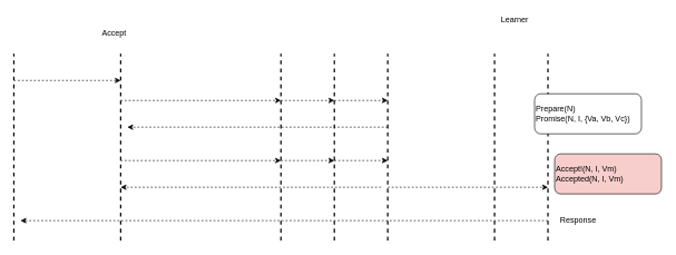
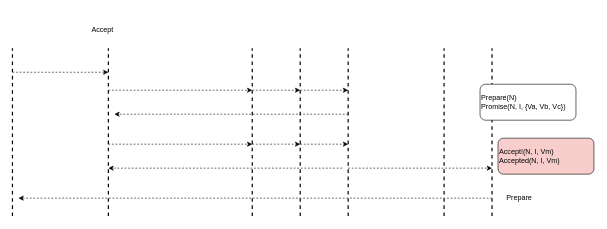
  <mxCell id="0" />
  <mxCell id="1" parent="0" />
  <mxCell id="2" value="" style="endArrow=none;dashed=1;html=1;strokeWidth=2;" parent="1" edge="1"><mxGeometry width="50" height="50" relative="1" as="geometry"><mxPoint x="20" y="360" as="sourcePoint" /><mxPoint x="20" y="80" as="targetPoint" /></mxGeometry></mxCell>
  <mxCell id="3" value="" style="endArrow=none;dashed=1;html=1;strokeWidth=2;" parent="1" edge="1"><mxGeometry width="50" height="50" relative="1" as="geometry"><mxPoint x="180" y="360" as="sourcePoint" /><mxPoint x="180" y="80" as="targetPoint" /></mxGeometry></mxCell>
  <mxCell id="4" value="" style="endArrow=none;dashed=1;html=1;strokeWidth=2;" parent="1" edge="1"><mxGeometry width="50" height="50" relative="1" as="geometry"><mxPoint x="420" y="360" as="sourcePoint" /><mxPoint x="420" y="80" as="targetPoint" /></mxGeometry></mxCell>
  <mxCell id="5" value="" style="endArrow=none;dashed=1;html=1;strokeWidth=2;" parent="1" edge="1"><mxGeometry width="50" height="50" relative="1" as="geometry"><mxPoint x="500" y="360" as="sourcePoint" /><mxPoint x="500" y="80" as="targetPoint" /></mxGeometry></mxCell>
  <mxCell id="6" value="" style="endArrow=none;dashed=1;html=1;strokeWidth=2;" parent="1" edge="1"><mxGeometry width="50" height="50" relative="1" as="geometry"><mxPoint x="580" y="360" as="sourcePoint" /><mxPoint x="580" y="80" as="targetPoint" /></mxGeometry></mxCell>
  <mxCell id="7" value="" style="endArrow=none;dashed=1;html=1;strokeWidth=2;" parent="1" edge="1"><mxGeometry width="50" height="50" relative="1" as="geometry"><mxPoint x="740" y="360" as="sourcePoint" /><mxPoint x="740" y="80" as="targetPoint" /></mxGeometry></mxCell>
  <mxCell id="8" value="" style="endArrow=none;dashed=1;html=1;strokeWidth=2;" parent="1" edge="1"><mxGeometry width="50" height="50" relative="1" as="geometry"><mxPoint x="820" y="360" as="sourcePoint" /><mxPoint x="820" y="80" as="targetPoint" /></mxGeometry></mxCell>
  <mxCell id="9" value="" style="endArrow=classic;html=1;dashed=1;" parent="1" edge="1"><mxGeometry width="50" height="50" relative="1" as="geometry"><mxPoint x="20" y="120" as="sourcePoint" /><mxPoint x="180" y="120" as="targetPoint" /></mxGeometry></mxCell>
  <mxCell id="10" value="" style="endArrow=classic;html=1;dashed=1;" parent="1" edge="1"><mxGeometry width="50" height="50" relative="1" as="geometry"><mxPoint x="180" y="150" as="sourcePoint" /><mxPoint x="420" y="150" as="targetPoint" /></mxGeometry></mxCell>
  <mxCell id="11" value="" style="endArrow=classic;html=1;dashed=1;" parent="1" edge="1"><mxGeometry width="50" height="50" relative="1" as="geometry"><mxPoint x="420" y="150" as="sourcePoint" /><mxPoint x="500" y="150" as="targetPoint" /><Array as="points"><mxPoint x="460" y="150" /></Array></mxGeometry></mxCell>
  <mxCell id="12" value="" style="endArrow=classic;html=1;dashed=1;" parent="1" edge="1"><mxGeometry width="50" height="50" relative="1" as="geometry"><mxPoint x="500" y="150" as="sourcePoint" /><mxPoint x="580" y="150" as="targetPoint" /><Array as="points"><mxPoint x="540" y="150" /></Array></mxGeometry></mxCell>
  <mxCell id="13" value="" style="endArrow=classic;html=1;dashed=1;" parent="1" edge="1"><mxGeometry width="50" height="50" relative="1" as="geometry"><mxPoint x="580" y="190" as="sourcePoint" /><mxPoint x="190" y="190" as="targetPoint" /></mxGeometry></mxCell>
  <mxCell id="14" value="Prepare(N)&lt;br&gt;Promise(N, I, {Va, Vb, Vc})" style="rounded=1;whiteSpace=wrap;html=1;align=left;" parent="1" vertex="1"><mxGeometry x="800" y="140" width="160" height="60" as="geometry" /></mxCell>
  <mxCell id="15" value="" style="endArrow=classic;html=1;dashed=1;" parent="1" edge="1"><mxGeometry width="50" height="50" relative="1" as="geometry"><mxPoint x="180" y="240" as="sourcePoint" /><mxPoint x="420" y="240" as="targetPoint" /></mxGeometry></mxCell>
  <mxCell id="16" value="" style="endArrow=classic;html=1;dashed=1;" parent="1" edge="1"><mxGeometry width="50" height="50" relative="1" as="geometry"><mxPoint x="420" y="240" as="sourcePoint" /><mxPoint x="500" y="240" as="targetPoint" /><Array as="points"><mxPoint x="460" y="240" /></Array></mxGeometry></mxCell>
  <mxCell id="17" value="" style="endArrow=classic;html=1;dashed=1;" parent="1" edge="1"><mxGeometry width="50" height="50" relative="1" as="geometry"><mxPoint x="500" y="240" as="sourcePoint" /><mxPoint x="580" y="240" as="targetPoint" /><Array as="points"><mxPoint x="540" y="240" /></Array></mxGeometry></mxCell>
  <mxCell id="18" value="" style="endArrow=classic;html=1;dashed=1;" parent="1" edge="1"><mxGeometry width="50" height="50" relative="1" as="geometry"><mxPoint x="570" y="280" as="sourcePoint" /><mxPoint x="180" y="280" as="targetPoint" /></mxGeometry></mxCell>
  <mxCell id="19" value="" style="endArrow=classic;html=1;dashed=1;" parent="1" edge="1"><mxGeometry width="50" height="50" relative="1" as="geometry"><mxPoint x="580" y="280" as="sourcePoint" /><mxPoint x="820" y="280" as="targetPoint" /></mxGeometry></mxCell>
  <mxCell id="20" value="Accept!(N, I, Vm)&lt;br&gt;Accepted(N, I, Vm)" style="rounded=1;whiteSpace=wrap;html=1;align=left;fillColor=#f8cecc;" parent="1" vertex="1"><mxGeometry x="830" y="230" width="160" height="60" as="geometry" /></mxCell>
  <mxCell id="21" value="" style="endArrow=classic;html=1;dashed=1;" parent="1" edge="1"><mxGeometry width="50" height="50" relative="1" as="geometry"><mxPoint x="820" y="330" as="sourcePoint" /><mxPoint x="30" y="330" as="targetPoint" /></mxGeometry></mxCell>
- <mxCell id="22" value="Response" style="text;html=1;align=center;verticalAlign=middle;resizable=0;points=[];autosize=1;strokeColor=none;" parent="1" vertex="1"><mxGeometry x="830" y="320" width="70" height="20" as="geometry" /></mxCell>
+ <mxCell id="22" value="Prepare" style="text;html=1;align=center;verticalAlign=middle;resizable=0;points=[];autosize=1;strokeColor=none;" parent="1" vertex="1"><mxGeometry x="830" y="320" width="70" height="20" as="geometry" /></mxCell>
  <mxCell id="23" value="Accept" style="text;html=1;align=center;verticalAlign=middle;resizable=0;points=[];autosize=1;strokeColor=none;" vertex="1" parent="1"><mxGeometry x="140" y="40" width="60" height="20" as="geometry" /></mxCell>
- <mxCell id="24" value="Learner" style="text;html=1;align=center;verticalAlign=middle;resizable=0;points=[];autosize=1;strokeColor=none;" vertex="1" parent="1"><mxGeometry x="740" y="20" width="60" height="20" as="geometry" /></mxCell>
